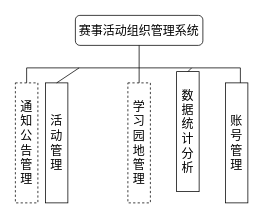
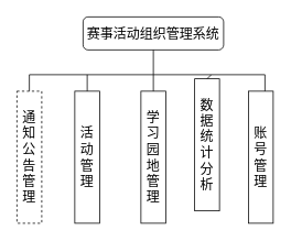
  <mxCell id="0" />
  <mxCell id="1" parent="0" />
  <mxCell id="2" value="&lt;font style=&quot;font-size: 16px;&quot;&gt;赛事活动组织管理系统&lt;/font&gt;" style="whiteSpace=wrap;html=1;rounded=1;" parent="1" vertex="1"><mxGeometry x="100" y="20" width="170" height="40" as="geometry" /></mxCell>
  <mxCell id="3" value="&lt;font style=&quot;font-size: 16px;&quot;&gt;通知公告管理&lt;/font&gt;" style="rounded=0;whiteSpace=wrap;html=1;dashed=1;" parent="1" vertex="1"><mxGeometry x="20" y="110" width="30" height="160" as="geometry" /></mxCell>
- <mxCell id="4" value="&lt;font style=&quot;font-size: 16px;&quot;&gt;活动管理&lt;/font&gt;" style="rounded=0;whiteSpace=wrap;html=1;" parent="1" vertex="1"><mxGeometry x="60" y="110" width="30" height="160" as="geometry" /></mxCell>
- <mxCell id="5" value="&lt;font style=&quot;font-size: 16px;&quot;&gt;学习园地管理&lt;/font&gt;" style="rounded=0;whiteSpace=wrap;html=1;dashed=1;" parent="1" vertex="1"><mxGeometry x="170" y="110" width="30" height="160" as="geometry" /></mxCell>
+ <mxCell id="4" value="&lt;font style=&quot;font-size: 16px;&quot;&gt;活动管理&lt;/font&gt;" style="rounded=0;whiteSpace=wrap;html=1;" parent="1" vertex="1"><mxGeometry x="90" y="110" width="30" height="160" as="geometry" /></mxCell>
+ <mxCell id="5" value="&lt;font style=&quot;font-size: 16px;&quot;&gt;学习园地管理&lt;/font&gt;" style="rounded=0;whiteSpace=wrap;html=1;" parent="1" vertex="1"><mxGeometry x="170" y="110" width="30" height="160" as="geometry" /></mxCell>
  <mxCell id="6" value="&lt;font style=&quot;font-size: 16px;&quot;&gt;数据统计分析&lt;/font&gt;" style="rounded=0;whiteSpace=wrap;html=1;" parent="1" vertex="1"><mxGeometry x="235" y="95" width="30" height="160" as="geometry" /></mxCell>
  <mxCell id="7" value="" style="endArrow=none;html=1;rounded=0;entryX=0.5;entryY=1;entryDx=0;entryDy=0;" parent="1" target="2" edge="1"><mxGeometry width="50" height="50" relative="1" as="geometry"><mxPoint x="185" y="90" as="sourcePoint" /><mxPoint x="90" y="40" as="targetPoint" /></mxGeometry></mxCell>
  <mxCell id="8" value="" style="endArrow=none;html=1;rounded=0;entryX=0.5;entryY=0;entryDx=0;entryDy=0;" parent="1" target="6" edge="1"><mxGeometry width="50" height="50" relative="1" as="geometry"><mxPoint x="255" y="90" as="sourcePoint" /><mxPoint x="350" y="40" as="targetPoint" /></mxGeometry></mxCell>
  <mxCell id="9" value="" style="endArrow=none;html=1;rounded=0;exitX=0.5;exitY=0;exitDx=0;exitDy=0;" parent="1" source="4" edge="1"><mxGeometry width="50" height="50" relative="1" as="geometry"><mxPoint x="45" y="120" as="sourcePoint" /><mxPoint x="105" y="90" as="targetPoint" /></mxGeometry></mxCell>
  <mxCell id="10" value="" style="endArrow=none;html=1;rounded=0;exitX=0.5;exitY=0;exitDx=0;exitDy=0;" parent="1" source="5" edge="1"><mxGeometry width="50" height="50" relative="1" as="geometry"><mxPoint x="55" y="130" as="sourcePoint" /><mxPoint x="185" y="90" as="targetPoint" /></mxGeometry></mxCell>
  <mxCell id="11" value="&lt;font style=&quot;font-size: 16px;&quot;&gt;账号管理&lt;/font&gt;" style="rounded=0;whiteSpace=wrap;html=1;" vertex="1" parent="1"><mxGeometry x="300" y="110" width="30" height="160" as="geometry" /></mxCell>
  <mxCell id="12" value="" style="endArrow=none;html=1;rounded=0;" edge="1" parent="1"><mxGeometry width="50" height="50" relative="1" as="geometry"><mxPoint x="35" y="90" as="sourcePoint" /><mxPoint x="320" y="90" as="targetPoint" /></mxGeometry></mxCell>
  <mxCell id="13" value="" style="endArrow=none;html=1;rounded=0;entryX=0.5;entryY=0;entryDx=0;entryDy=0;" edge="1" parent="1" target="3"><mxGeometry width="50" height="50" relative="1" as="geometry"><mxPoint x="35" y="90" as="sourcePoint" /><mxPoint x="10" y="90" as="targetPoint" /></mxGeometry></mxCell>
  <mxCell id="14" value="" style="endArrow=none;html=1;rounded=0;" edge="1" parent="1"><mxGeometry width="50" height="50" relative="1" as="geometry"><mxPoint x="320" y="110" as="sourcePoint" /><mxPoint x="320" y="90" as="targetPoint" /></mxGeometry></mxCell>
